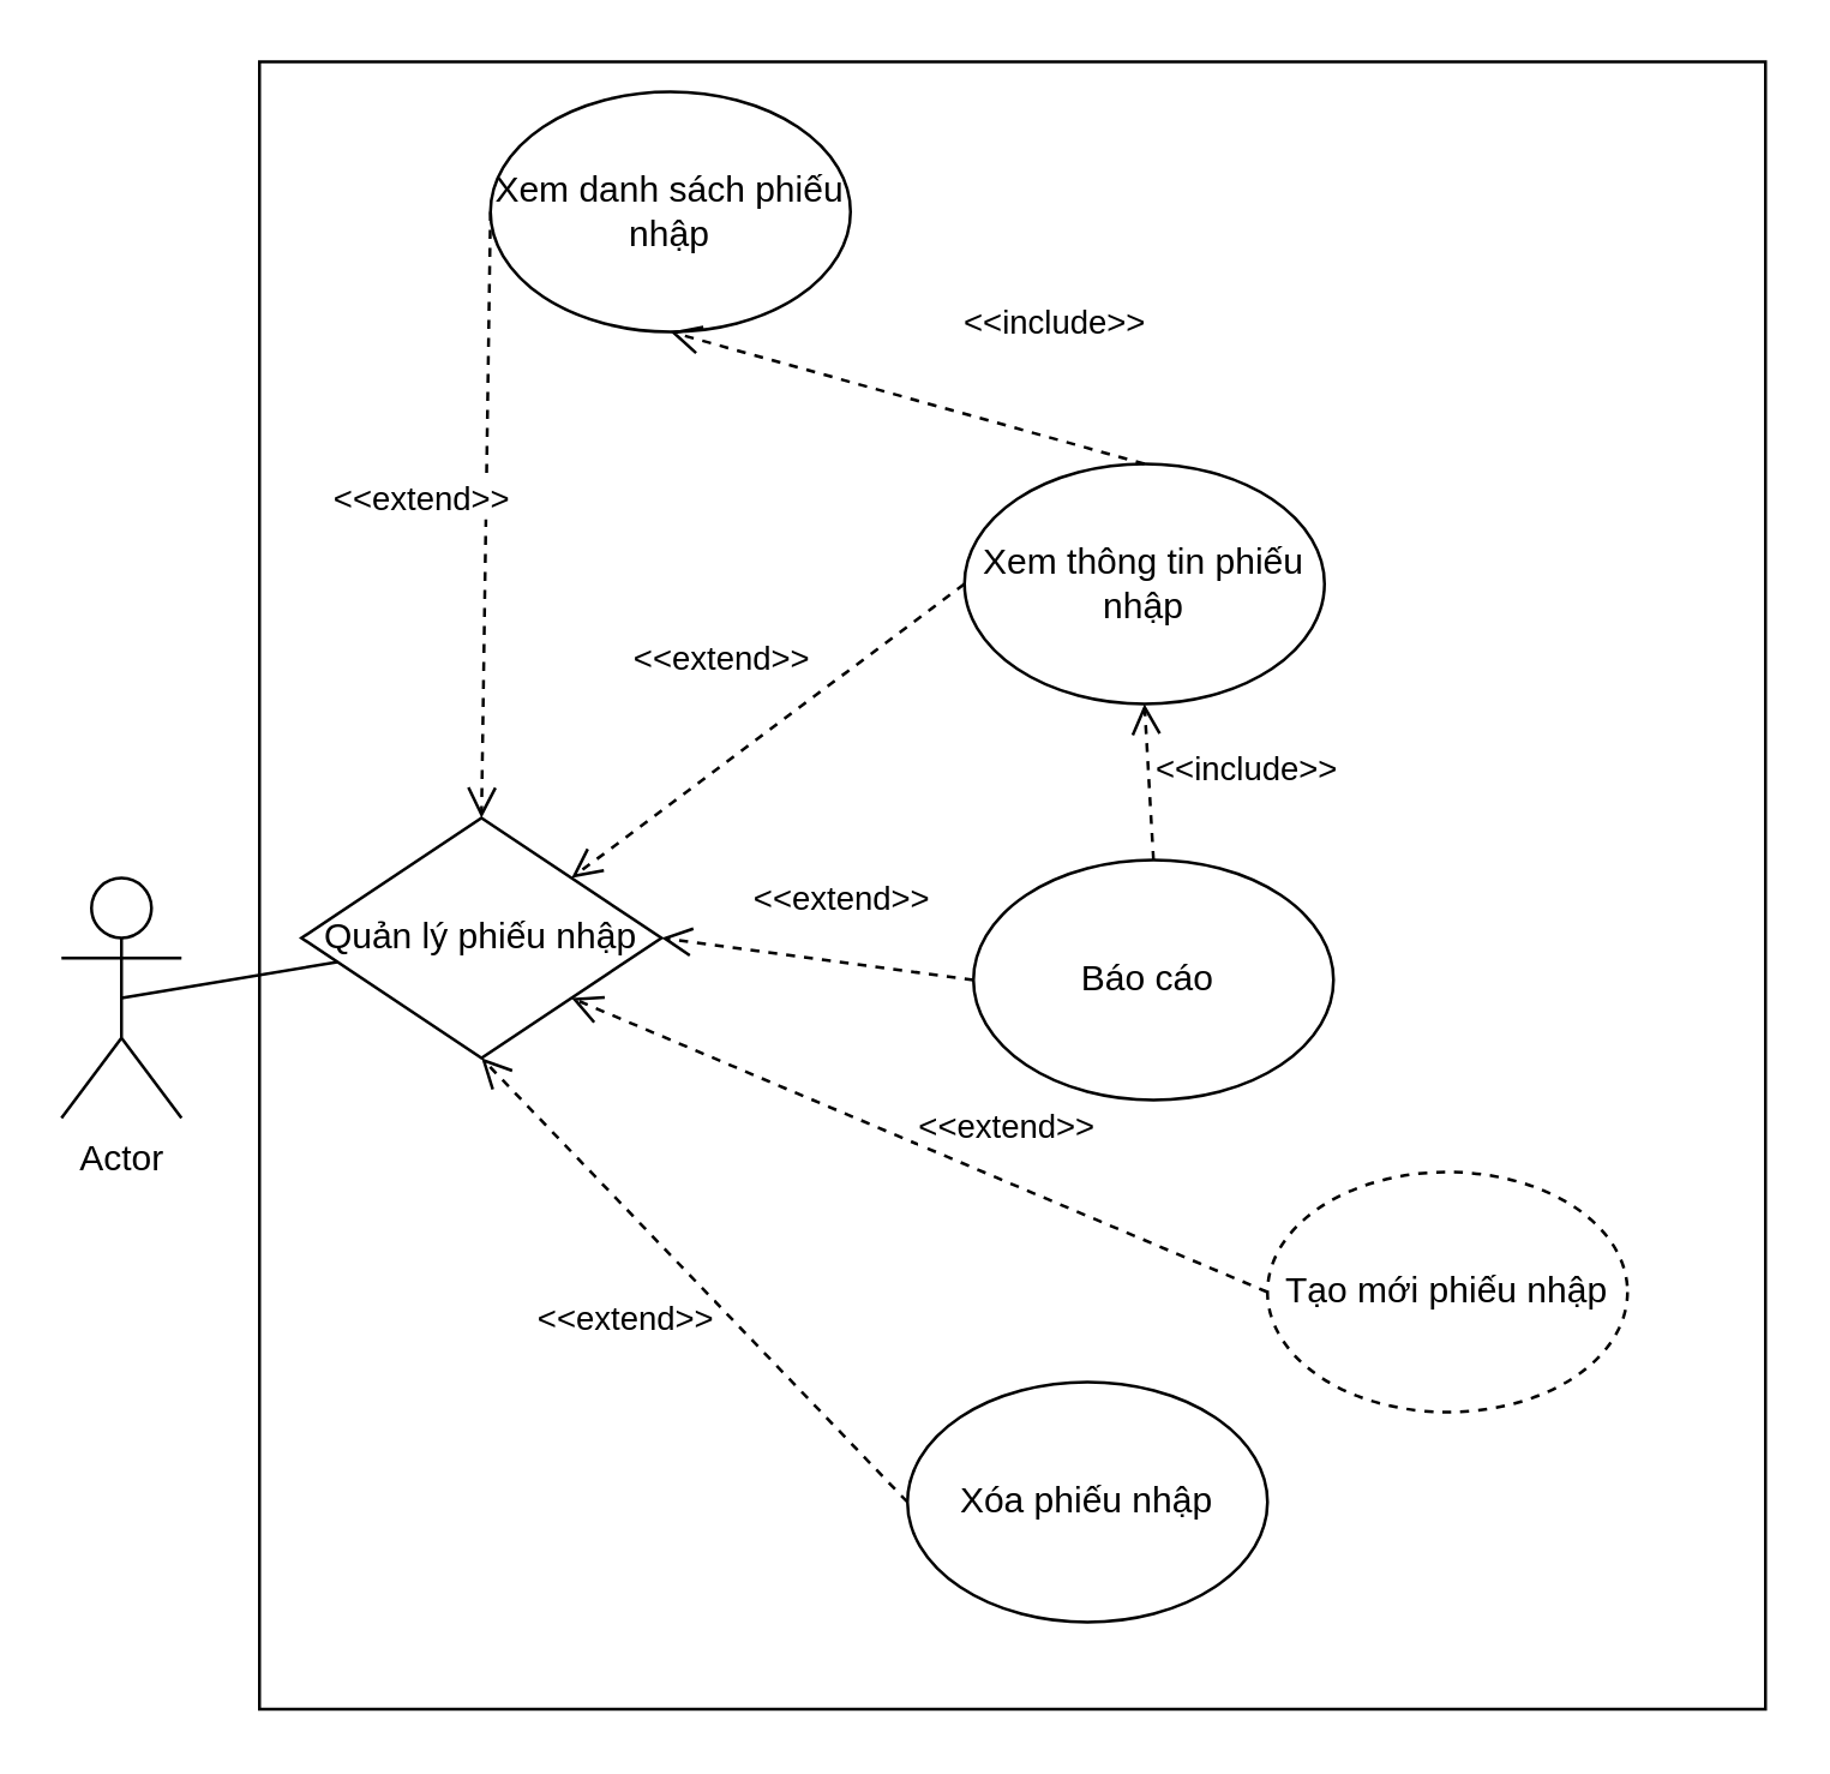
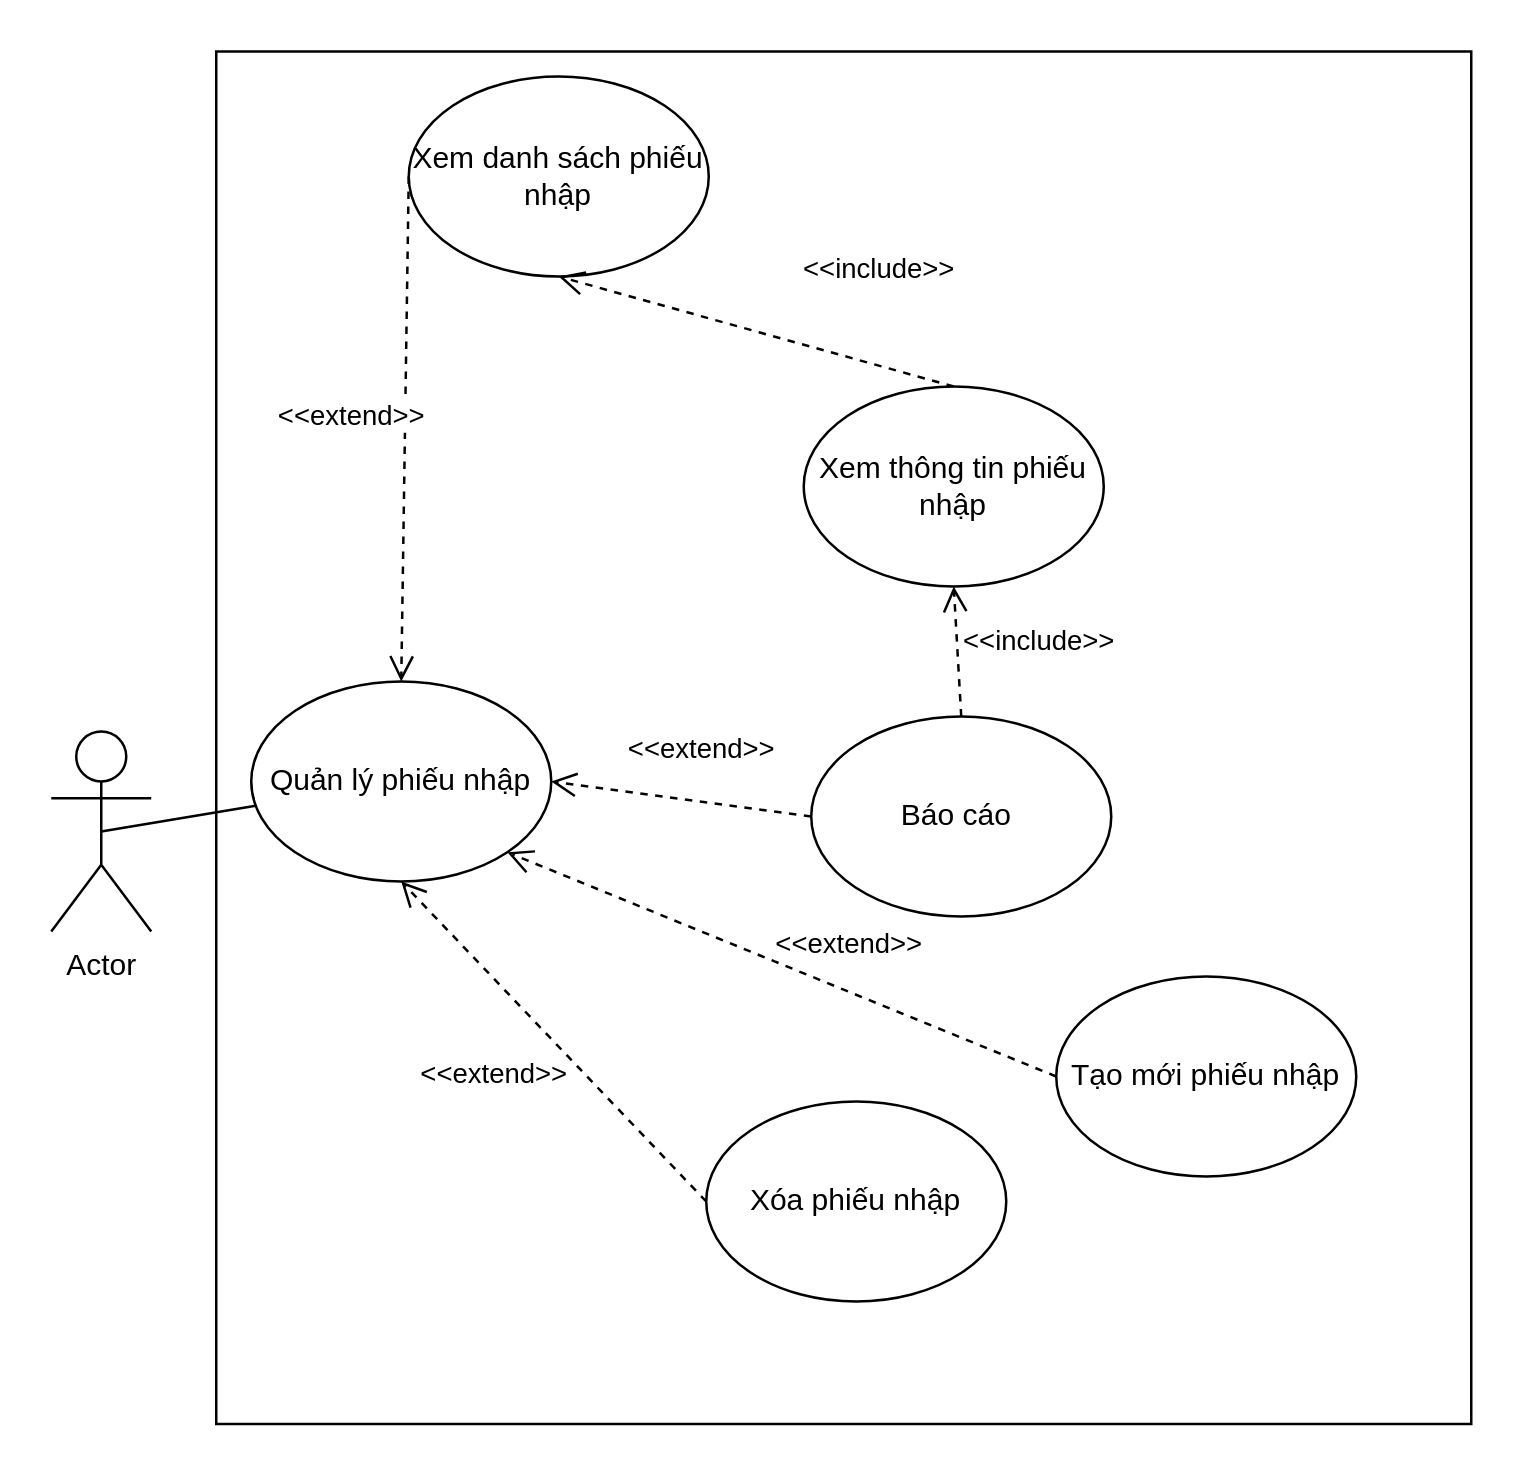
  <mxCell id="0" />
  <mxCell id="1" parent="0" />
  <mxCell id="2" value="Actor" style="shape=umlActor;verticalLabelPosition=bottom;verticalAlign=top;html=1;outlineConnect=0;" parent="1" vertex="1"><mxGeometry x="20" y="292" width="40" height="80" as="geometry" /></mxCell>
- <mxCell id="3" value="Quản lý phiếu nhập" style="rhombus;whiteSpace=wrap;html=1;" parent="1" vertex="1"><mxGeometry x="100" y="272" width="120" height="80" as="geometry" /></mxCell>
+ <mxCell id="3" value="Quản lý phiếu nhập" style="ellipse;whiteSpace=wrap;html=1;" parent="1" vertex="1"><mxGeometry x="100" y="272" width="120" height="80" as="geometry" /></mxCell>
  <mxCell id="4" value="Báo cáo&amp;nbsp;" style="ellipse;whiteSpace=wrap;html=1;" parent="1" vertex="1"><mxGeometry x="324" y="286" width="120" height="80" as="geometry" /></mxCell>
- <mxCell id="5" value="Tạo mới phiếu nhập" style="ellipse;whiteSpace=wrap;html=1;dashed=1;" parent="1" vertex="1"><mxGeometry x="422" y="390" width="120" height="80" as="geometry" /></mxCell>
+ <mxCell id="5" value="Tạo mới phiếu nhập" style="ellipse;whiteSpace=wrap;html=1;" parent="1" vertex="1"><mxGeometry x="422" y="390" width="120" height="80" as="geometry" /></mxCell>
  <mxCell id="6" value="Xem danh sách phiếu nhập" style="ellipse;whiteSpace=wrap;html=1;" parent="1" vertex="1"><mxGeometry x="163" y="30" width="120" height="80" as="geometry" /></mxCell>
- <mxCell id="7" value="Xóa phiếu nhập" style="ellipse;whiteSpace=wrap;html=1;" parent="1" vertex="1"><mxGeometry x="302" y="460" width="120" height="80" as="geometry" /></mxCell>
+ <mxCell id="7" value="Xóa phiếu nhập" style="ellipse;whiteSpace=wrap;html=1;" parent="1" vertex="1"><mxGeometry x="282" y="440" width="120" height="80" as="geometry" /></mxCell>
  <mxCell id="8" value="" style="endArrow=none;html=1;exitX=0.5;exitY=0.5;exitDx=0;exitDy=0;exitPerimeter=0;" parent="1" source="2" target="3" edge="1"><mxGeometry width="50" height="50" relative="1" as="geometry"><mxPoint x="-10" y="322" as="sourcePoint" /><mxPoint x="40" y="272" as="targetPoint" /></mxGeometry></mxCell>
  <mxCell id="9" value="&amp;lt;&amp;lt;extend&amp;gt;&amp;gt;" style="html=1;verticalAlign=bottom;endArrow=open;dashed=1;endSize=8;exitX=0;exitY=0.5;exitDx=0;exitDy=0;entryX=0.5;entryY=0;entryDx=0;entryDy=0;" parent="1" source="6" target="3" edge="1"><mxGeometry x="0.035" y="-21" relative="1" as="geometry"><mxPoint x="240" y="402" as="sourcePoint" /><mxPoint x="160" y="402" as="targetPoint" /><mxPoint as="offset" /></mxGeometry></mxCell>
  <mxCell id="10" value="&amp;lt;&amp;lt;extend&amp;gt;&amp;gt;" style="html=1;verticalAlign=bottom;endArrow=open;dashed=1;endSize=8;exitX=0;exitY=0.5;exitDx=0;exitDy=0;entryX=0.5;entryY=1;entryDx=0;entryDy=0;" parent="1" source="7" target="3" edge="1"><mxGeometry x="0.003" y="32" relative="1" as="geometry"><mxPoint x="270" y="162" as="sourcePoint" /><mxPoint x="170" y="282" as="targetPoint" /><mxPoint as="offset" /></mxGeometry></mxCell>
  <mxCell id="11" value="&amp;lt;&amp;lt;extend&amp;gt;&amp;gt;" style="html=1;verticalAlign=bottom;endArrow=open;dashed=1;endSize=8;exitX=0;exitY=0.5;exitDx=0;exitDy=0;entryX=1;entryY=0.5;entryDx=0;entryDy=0;" parent="1" source="4" target="3" edge="1"><mxGeometry x="-0.124" y="-13" relative="1" as="geometry"><mxPoint x="280" y="172" as="sourcePoint" /><mxPoint x="180" y="292" as="targetPoint" /><mxPoint y="1" as="offset" /></mxGeometry></mxCell>
  <mxCell id="12" value="&amp;lt;&amp;lt;extend&amp;gt;&amp;gt;" style="html=1;verticalAlign=bottom;endArrow=open;dashed=1;endSize=8;exitX=0;exitY=0.5;exitDx=0;exitDy=0;entryX=1;entryY=1;entryDx=0;entryDy=0;" parent="1" source="5" target="3" edge="1"><mxGeometry x="-0.219" y="-9" relative="1" as="geometry"><mxPoint x="290" y="182" as="sourcePoint" /><mxPoint x="190" y="302" as="targetPoint" /><mxPoint as="offset" /></mxGeometry></mxCell>
  <mxCell id="13" value="" style="rounded=0;whiteSpace=wrap;html=1;gradientColor=#ffffff;labelBackgroundColor=none;noLabel=1;fontColor=none;fillColor=none;" parent="1" vertex="1"><mxGeometry x="86" y="20" width="502" height="549" as="geometry" /></mxCell>
  <mxCell id="14" value="Xem thông tin phiếu nhập" style="ellipse;whiteSpace=wrap;html=1;" vertex="1" parent="1"><mxGeometry x="321" y="154" width="120" height="80" as="geometry" /></mxCell>
- <mxCell id="15" value="&amp;lt;&amp;lt;extend&amp;gt;&amp;gt;" style="html=1;verticalAlign=bottom;endArrow=open;dashed=1;endSize=8;exitX=0;exitY=0.5;exitDx=0;exitDy=0;entryX=1;entryY=0;entryDx=0;entryDy=0;" edge="1" parent="1" source="14" target="3"><mxGeometry x="0.035" y="-21" relative="1" as="geometry"><mxPoint x="315" y="110" as="sourcePoint" /><mxPoint x="170" y="282" as="targetPoint" /><mxPoint as="offset" /></mxGeometry></mxCell>
  <mxCell id="16" value="&amp;lt;&amp;lt;include&amp;gt;&amp;gt;" style="html=1;verticalAlign=bottom;endArrow=open;dashed=1;endSize=8;exitX=0.5;exitY=0;exitDx=0;exitDy=0;entryX=0.5;entryY=1;entryDx=0;entryDy=0;" edge="1" parent="1" source="14" target="6"><mxGeometry x="-0.519" y="-29" relative="1" as="geometry"><mxPoint x="552.57" y="107" as="sourcePoint" /><mxPoint x="449.996" y="197.716" as="targetPoint" /><mxPoint as="offset" /></mxGeometry></mxCell>
  <mxCell id="17" value="&amp;lt;&amp;lt;include&amp;gt;&amp;gt;" style="html=1;verticalAlign=bottom;endArrow=open;dashed=1;endSize=8;exitX=0.5;exitY=0;exitDx=0;exitDy=0;entryX=0.5;entryY=1;entryDx=0;entryDy=0;" edge="1" parent="1" source="4" target="14"><mxGeometry x="-0.277" y="-32" relative="1" as="geometry"><mxPoint x="375" y="163" as="sourcePoint" /><mxPoint x="368" y="120" as="targetPoint" /><mxPoint as="offset" /></mxGeometry></mxCell>
